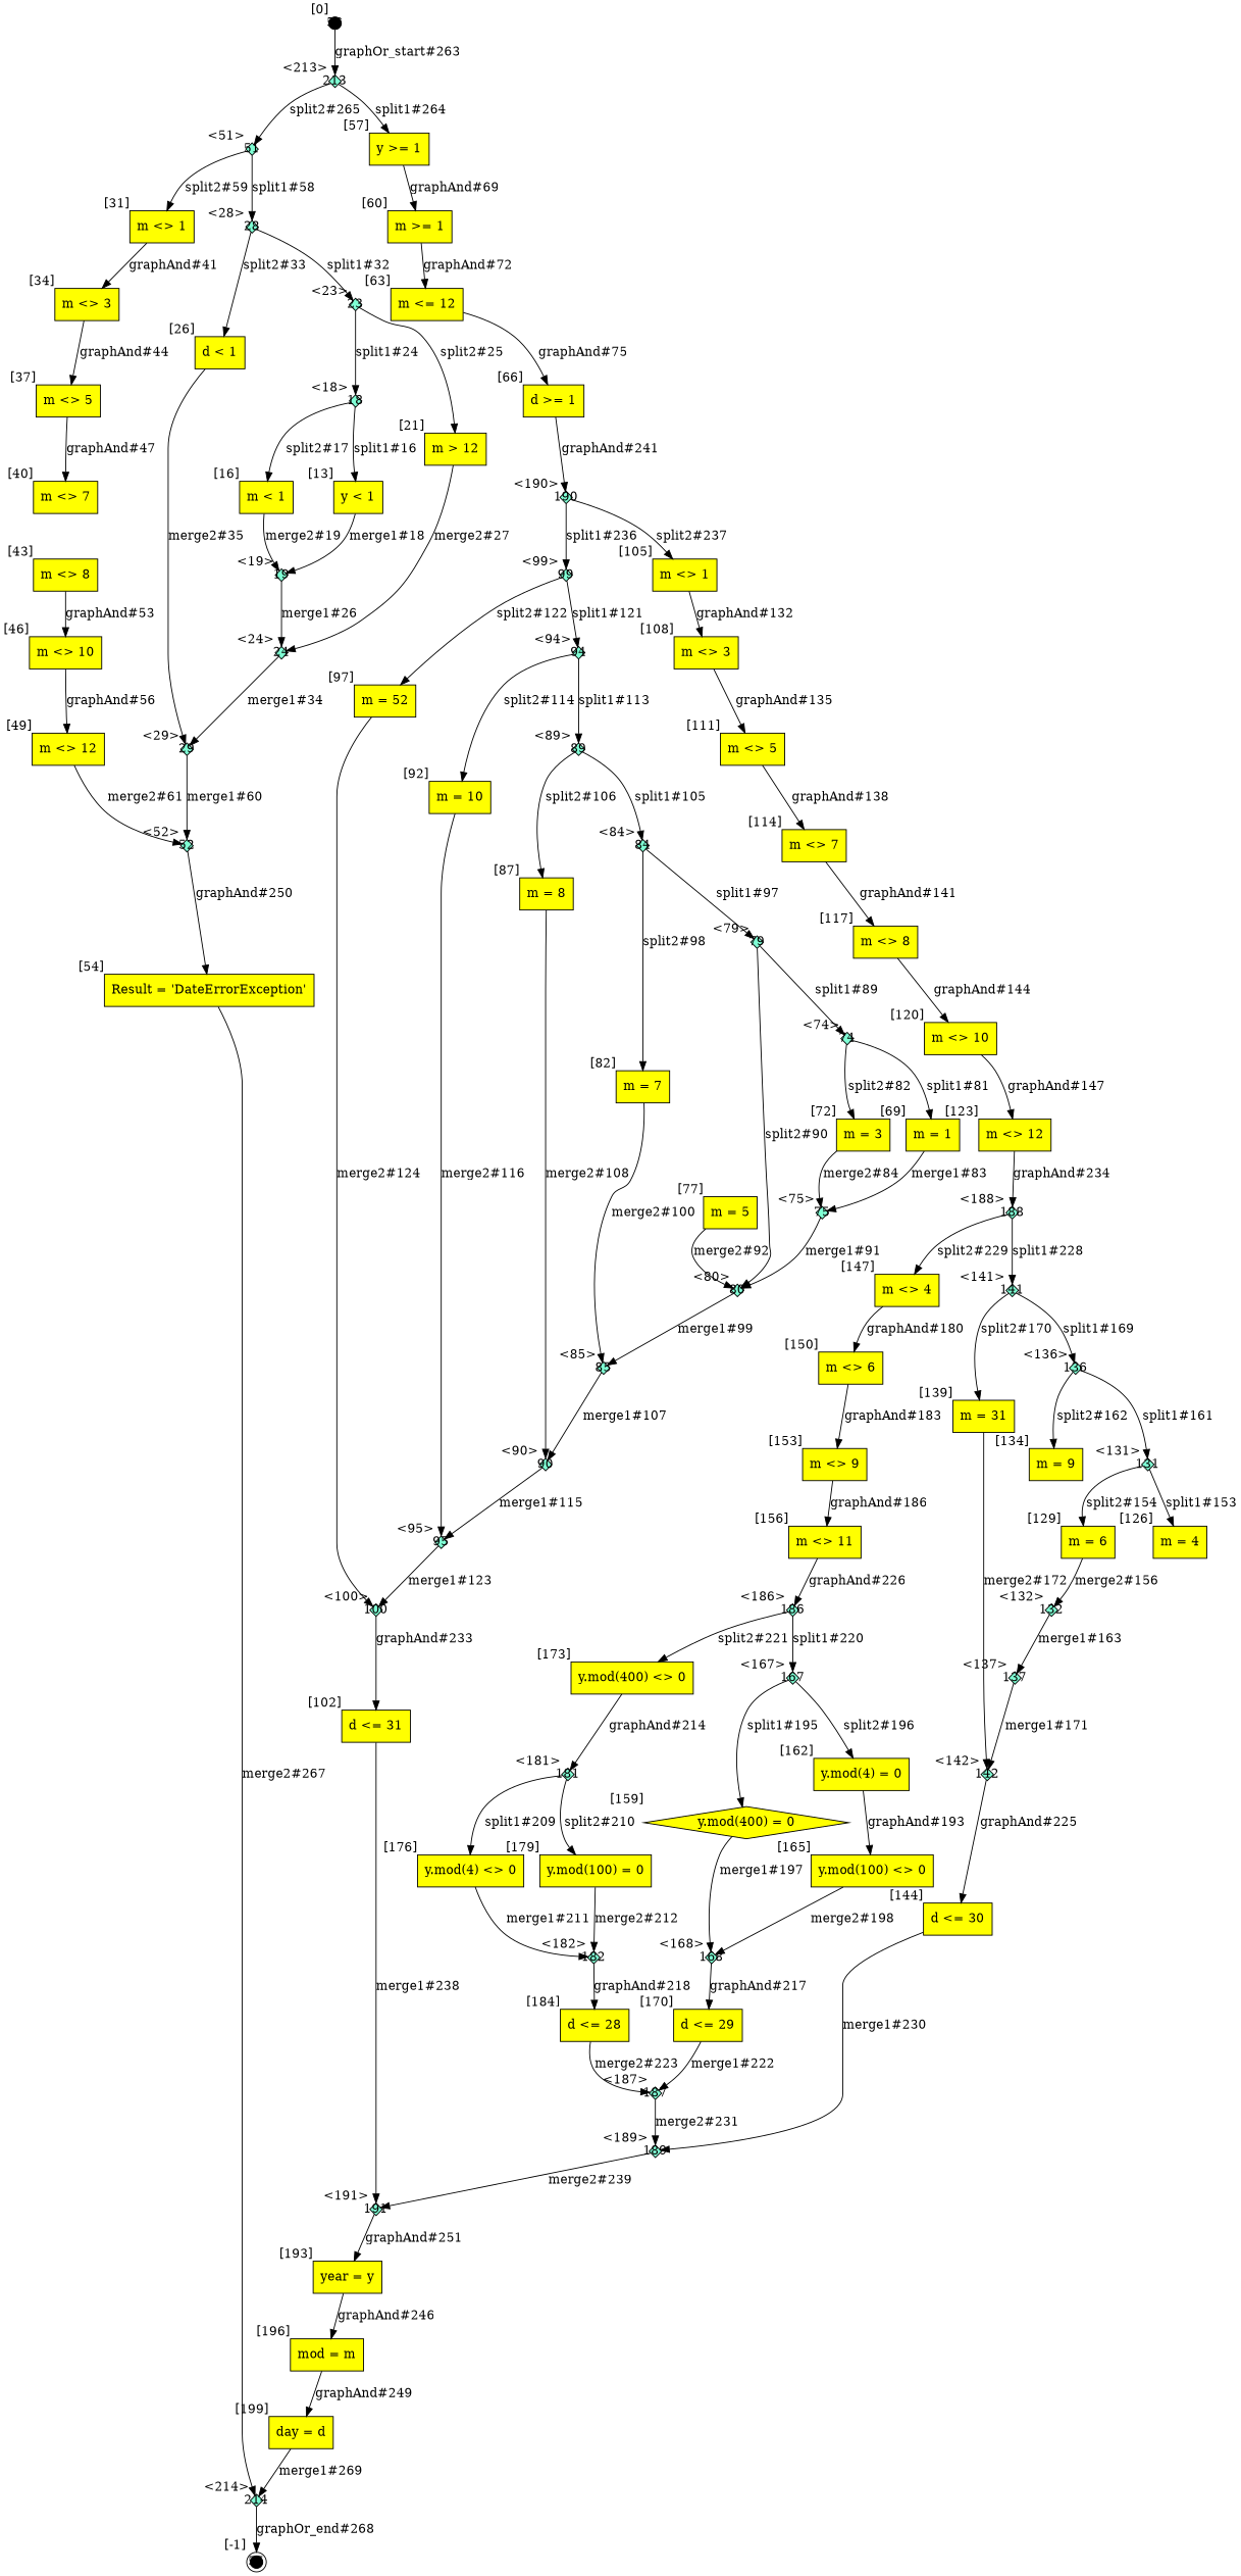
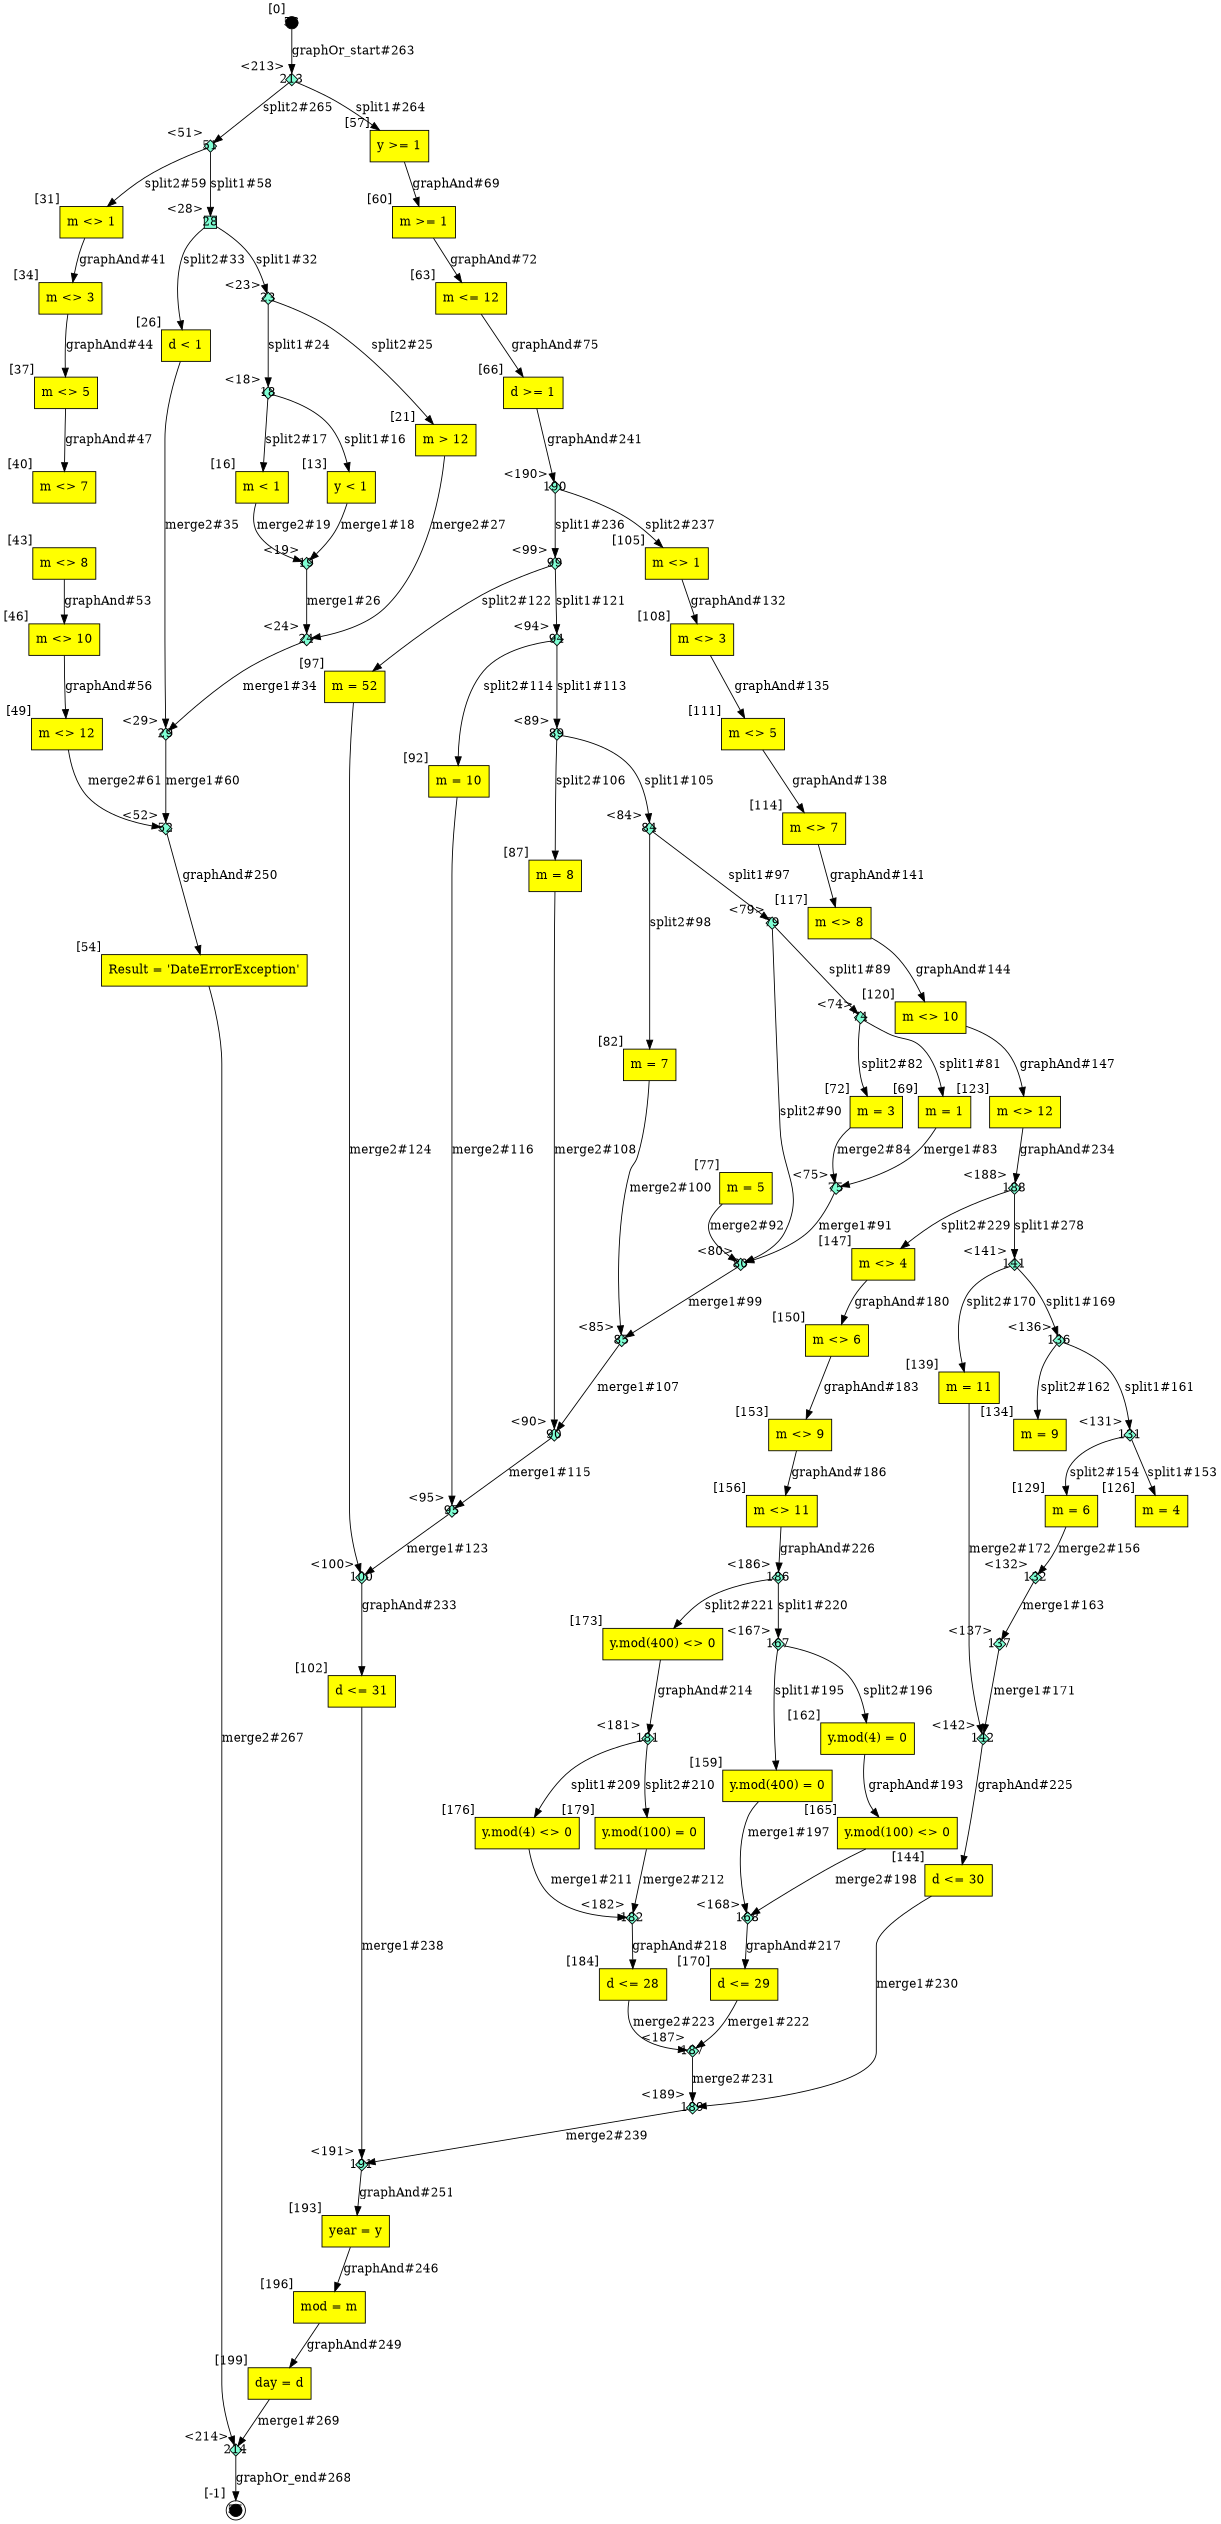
  digraph {
    node [fillcolor=yellow shape=box style=filled]
    n1 [label="m = 6" xlabel="[129]"]
    132 [fillcolor=aquamarine fixedsize=true height=.2 shape=diamond width=.2 xlabel="<132>"]
    137 [fillcolor=aquamarine fixedsize=true height=.2 shape=diamond width=.2 xlabel="<137>"]
    131 [fillcolor=aquamarine fixedsize=true height=.2 shape=diamond width=.2 xlabel="<131>"]
    n5 [label="m = 4" xlabel="[126]"]
    142 [fillcolor=aquamarine fixedsize=true height=.2 shape=diamond width=.2 xlabel="<142>"]
    n7 [label="m = 9" xlabel="[134]"]
    136 [fillcolor=aquamarine fixedsize=true height=.2 shape=diamond width=.2 xlabel="<136>"]
    n9 [label="d <= 30" xlabel="[144]"]
-   n10 [label="m = 31" xlabel="[139]"]
+   n10 [label="m = 11" xlabel="[139]"]
    141 [fillcolor=aquamarine fixedsize=true height=.2 shape=diamond width=.2 xlabel="<141>"]
    n12 [label="y < 1" xlabel="[13]"]
    19 [fillcolor=aquamarine fixedsize=true height=.2 shape=diamond width=.2 xlabel="<19>"]
    24 [fillcolor=aquamarine fixedsize=true height=.2 shape=diamond width=.2 xlabel="<24>"]
    189 [fillcolor=aquamarine fixedsize=true height=.2 shape=diamond width=.2 xlabel="<189>"]
    191 [fillcolor=aquamarine fixedsize=true height=.2 shape=diamond width=.2 xlabel="<191>"]
    n17 [label="m < 1" xlabel="[16]"]
    18 [fillcolor=aquamarine fixedsize=true height=.2 shape=diamond width=.2 xlabel="<18>"]
    n19 [label="m <> 4" xlabel="[147]"]
    n20 [label="m <> 6" xlabel="[150]"]
    n21 [label="m <> 9" xlabel="[153]"]
    29 [fillcolor=aquamarine fixedsize=true height=.2 shape=diamond width=.2 xlabel="<29>"]
    n23 [label="m > 12" xlabel="[21]"]
    n24 [label="m <> 11" xlabel="[156]"]
    23 [fillcolor=aquamarine fixedsize=true height=.2 shape=diamond width=.2 xlabel="<23>"]
    52 [fillcolor=aquamarine fixedsize=true height=.2 shape=diamond width=.2 xlabel="<52>"]
    186 [fillcolor=aquamarine fixedsize=true height=.2 shape=diamond width=.2 xlabel="<186>"]
    n28 [label="d < 1" xlabel="[26]"]
    167 [fillcolor=aquamarine fixedsize=true height=.2 shape=diamond width=.2 xlabel="<167>"]
    n30 [label="y.mod(400) <> 0" xlabel="[173]"]
-   28 [fillcolor=aquamarine fixedsize=true height=.2 shape=diamond width=.2 xlabel="<28>"]
+   28 [fillcolor=aquamarine fixedsize=true height=.2 width=.2 xlabel="<28>"]
    n32 [label="Result = 'DateErrorException'" xlabel="[54]"]
-   n33 [label="y.mod(400) = 0" shape=diamond xlabel="[159]"]
+   n33 [label="y.mod(400) = 0" xlabel="[159]"]
    168 [fillcolor=aquamarine fixedsize=true height=.2 shape=diamond width=.2 xlabel="<168>"]
    n35 [label="d <= 29" xlabel="[170]"]
    n36 [label="m <> 1" xlabel="[31]"]
    n37 [label="m <> 3" xlabel="[34]"]
    n38 [label="m <> 5" xlabel="[37]"]
    n39 [label="y.mod(4) = 0" xlabel="[162]"]
    n40 [label="y.mod(100) <> 0" xlabel="[165]"]
    n41 [label="m <> 7" xlabel="[40]"]
    187 [fillcolor=aquamarine fixedsize=true height=.2 shape=diamond width=.2 xlabel="<187>"]
    n43 [label="m <> 8" xlabel="[43]"]
    n44 [label="m <> 10" xlabel="[46]"]
    n45 [label="m <> 12" xlabel="[49]"]
    181 [fillcolor=aquamarine fixedsize=true height=.2 shape=diamond width=.2 xlabel="<181>"]
    n47 [label="y.mod(4) <> 0" xlabel="[176]"]
    n48 [label="y.mod(100) = 0" xlabel="[179]"]
    182 [fillcolor=aquamarine fixedsize=true height=.2 shape=diamond width=.2 xlabel="<182>"]
    n50 [label="d <= 28" xlabel="[184]"]
    51 [fillcolor=aquamarine fixedsize=true height=.2 shape=diamond width=.2 xlabel="<51>"]
    214 [fillcolor=aquamarine fixedsize=true height=.2 shape=diamond width=.2 xlabel="<214>"]
    55 [fillcolor=black fixedsize=true height=.2 shape=doublecircle width=.2 xlabel="[-1]"]
    56 [fillcolor=black fixedsize=true height=.2 shape=circle width=.2 xlabel="[0]"]
    213 [fillcolor=aquamarine fixedsize=true height=.2 shape=diamond width=.2 xlabel="<213>"]
    n56 [label="y >= 1" xlabel="[57]"]
    n57 [label="m >= 1" xlabel="[60]"]
    n58 [label="m <= 12" xlabel="[63]"]
    n59 [label="d >= 1" xlabel="[66]"]
    188 [fillcolor=aquamarine fixedsize=true height=.2 shape=diamond width=.2 xlabel="<188>"]
    n61 [label="year = y" xlabel="[193]"]
    190 [fillcolor=aquamarine fixedsize=true height=.2 shape=diamond width=.2 xlabel="<190>"]
    99 [fillcolor=aquamarine fixedsize=true height=.2 shape=diamond width=.2 xlabel="<99>"]
    n64 [label="m <> 1" xlabel="[105]"]
    94 [fillcolor=aquamarine fixedsize=true height=.2 shape=diamond width=.2 xlabel="<94>"]
    n66 [label="m = 52" xlabel="[97]"]
    n67 [label="m <> 3" xlabel="[108]"]
    n68 [label="mod = m" xlabel="[196]"]
    n69 [label="day = d" xlabel="[199]"]
    n70 [label="m = 1" xlabel="[69]"]
    75 [fillcolor=aquamarine fixedsize=true height=.2 shape=diamond width=.2 xlabel="<75>"]
    80 [fillcolor=aquamarine fixedsize=true height=.2 shape=diamond width=.2 xlabel="<80>"]
    n73 [label="m = 3" xlabel="[72]"]
    74 [fillcolor=aquamarine fixedsize=true height=.2 shape=diamond width=.2 xlabel="<74>"]
    85 [fillcolor=aquamarine fixedsize=true height=.2 shape=diamond width=.2 xlabel="<85>"]
    n76 [label="m = 5" xlabel="[77]"]
    79 [fillcolor=aquamarine fixedsize=true height=.2 shape=diamond width=.2 xlabel="<79>"]
    90 [fillcolor=aquamarine fixedsize=true height=.2 shape=diamond width=.2 xlabel="<90>"]
    n79 [label="m = 7" xlabel="[82]"]
    84 [fillcolor=aquamarine fixedsize=true height=.2 shape=diamond width=.2 xlabel="<84>"]
    95 [fillcolor=aquamarine fixedsize=true height=.2 shape=diamond width=.2 xlabel="<95>"]
    n82 [label="m = 8" xlabel="[87]"]
    89 [fillcolor=aquamarine fixedsize=true height=.2 shape=diamond width=.2 xlabel="<89>"]
    100 [fillcolor=aquamarine fixedsize=true height=.2 shape=diamond width=.2 xlabel="<100>"]
    n85 [label="m = 10" xlabel="[92]"]
    n86 [label="d <= 31" xlabel="[102]"]
    n87 [label="m <> 5" xlabel="[111]"]
    n88 [label="m <> 7" xlabel="[114]"]
    n89 [label="m <> 8" xlabel="[117]"]
    n90 [label="m <> 10" xlabel="[120]"]
    n91 [label="m <> 12" xlabel="[123]"]
    n1 -> 132 [label="merge2#156"]
    132 -> 137 [label="merge1#163"]
    137 -> 142 [label="merge1#171"]
    131 -> n1 [label="split2#154"]
    131 -> n5 [label="split1#153"]
    142 -> n9 [label="graphAnd#225"]
    136 -> 131 [label="split1#161"]
    136 -> n7 [label="split2#162"]
    n9 -> 189 [label="merge1#230"]
    n10 -> 142 [label="merge2#172"]
    141 -> 136 [label="split1#169"]
    141 -> n10 [label="split2#170"]
    n12 -> 19 [label="merge1#18"]
    19 -> 24 [label="merge1#26"]
    24 -> 29 [label="merge1#34"]
    189 -> 191 [label="merge2#239"]
    191 -> n61 [label="graphAnd#251"]
    n17 -> 19 [label="merge2#19"]
    18 -> n12 [label="split1#16"]
    18 -> n17 [label="split2#17"]
    n19 -> n20 [label="graphAnd#180"]
    n20 -> n21 [label="graphAnd#183"]
    n21 -> n24 [label="graphAnd#186"]
    29 -> 52 [label="merge1#60"]
    n23 -> 24 [label="merge2#27"]
    n24 -> 186 [label="graphAnd#226"]
    23 -> 18 [label="split1#24"]
    23 -> n23 [label="split2#25"]
    52 -> n32 [label="graphAnd#250"]
    186 -> 167 [label="split1#220"]
    186 -> n30 [label="split2#221"]
    n28 -> 29 [label="merge2#35"]
    167 -> n33 [label="split1#195"]
    167 -> n39 [label="split2#196"]
    n30 -> 181 [label="graphAnd#214"]
    28 -> 23 [label="split1#32"]
    28 -> n28 [label="split2#33"]
    n32 -> 214 [label="merge2#267"]
    n33 -> 168 [label="merge1#197"]
    168 -> n35 [label="graphAnd#217"]
    n35 -> 187 [label="merge1#222"]
    n36 -> n37 [label="graphAnd#41"]
    n37 -> n38 [label="graphAnd#44"]
    n38 -> n41 [label="graphAnd#47"]
    n39 -> n40 [label="graphAnd#193"]
    n40 -> 168 [label="merge2#198"]
    187 -> 189 [label="merge2#231"]
    n43 -> n44 [label="graphAnd#53"]
    n44 -> n45 [label="graphAnd#56"]
    n45 -> 52 [label="merge2#61"]
    181 -> n47 [label="split1#209"]
    181 -> n48 [label="split2#210"]
    n47 -> 182 [label="merge1#211"]
    n48 -> 182 [label="merge2#212"]
    182 -> n50 [label="graphAnd#218"]
    n50 -> 187 [label="merge2#223"]
    51 -> 28 [label="split1#58"]
    51 -> n36 [label="split2#59"]
    214 -> 55 [label="graphOr_end#268"]
    56 -> 213 [label="graphOr_start#263"]
    213 -> 51 [label="split2#265"]
    213 -> n56 [label="split1#264"]
    n56 -> n57 [label="graphAnd#69"]
    n57 -> n58 [label="graphAnd#72"]
    n58 -> n59 [label="graphAnd#75"]
    n59 -> 190 [label="graphAnd#241"]
-   188 -> 141 [label="split1#228"]
+   188 -> 141 [label="split1#278"]
    188 -> n19 [label="split2#229"]
    n61 -> n68 [label="graphAnd#246"]
    190 -> 99 [label="split1#236"]
    190 -> n64 [label="split2#237"]
    99 -> 94 [label="split1#121"]
    99 -> n66 [label="split2#122"]
    n64 -> n67 [label="graphAnd#132"]
    94 -> 89 [label="split1#113"]
    94 -> n85 [label="split2#114"]
    n66 -> 100 [label="merge2#124"]
    n67 -> n87 [label="graphAnd#135"]
    n68 -> n69 [label="graphAnd#249"]
    n69 -> 214 [label="merge1#269"]
    n70 -> 75 [label="merge1#83"]
    75 -> 80 [label="merge1#91"]
    80 -> 85 [label="merge1#99"]
    n73 -> 75 [label="merge2#84"]
    74 -> n70 [label="split1#81"]
    74 -> n73 [label="split2#82"]
    85 -> 90 [label="merge1#107"]
    n76 -> 80 [label="merge2#92"]
    79 -> 80 [label="split2#90"]
    79 -> 74 [label="split1#89"]
    90 -> 95 [label="merge1#115"]
    n79 -> 85 [label="merge2#100"]
    84 -> 79 [label="split1#97"]
    84 -> n79 [label="split2#98"]
    95 -> 100 [label="merge1#123"]
    n82 -> 90 [label="merge2#108"]
    89 -> 84 [label="split1#105"]
    89 -> n82 [label="split2#106"]
    100 -> n86 [label="graphAnd#233"]
    n85 -> 95 [label="merge2#116"]
    n86 -> 191 [label="merge1#238"]
    n87 -> n88 [label="graphAnd#138"]
    n88 -> n89 [label="graphAnd#141"]
    n89 -> n90 [label="graphAnd#144"]
    n90 -> n91 [label="graphAnd#147"]
    n91 -> 188 [label="graphAnd#234"]
  }
